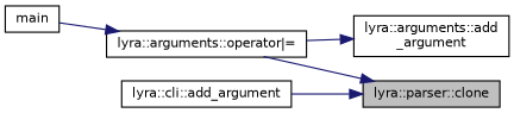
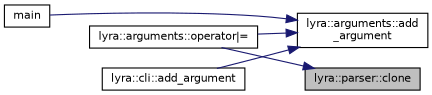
  digraph {
    rankdir=RL
    node [color=black fillcolor=white fontname=Helvetica fontsize=10 shape=record style=filled]
    edge [color=midnightblue dir=back fontname=Helvetica fontsize=10 labelfontname=Helvetica labelfontsize=10 style=solid]
    n1 [fillcolor=grey75 fontcolor=black height=0.2 label="lyra::parser::clone" width=0.4]
    n2 [height=0.2 label="lyra::arguments::operator\|=" width=0.4]
    n3 [height=0.2 label="lyra::arguments::add\l_argument" width=0.4]
    n4 [height=0.2 label="lyra::cli::add_argument" width=0.4]
    n5 [height=0.2 label=main width=0.4]
    n1 -> n2
    n3 -> n2
-   n1 -> n4
-   n2 -> n5
+   n3 -> n4
+   n3 -> n5
  }
